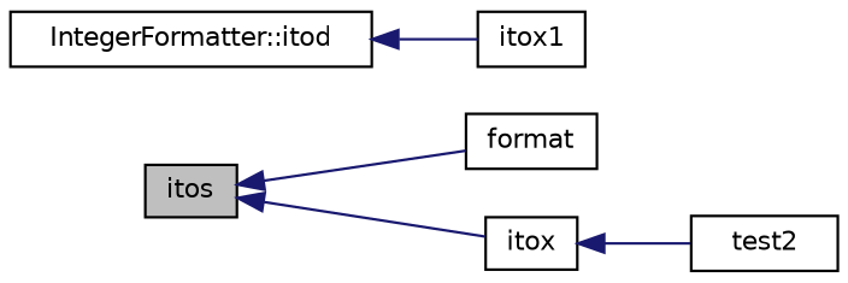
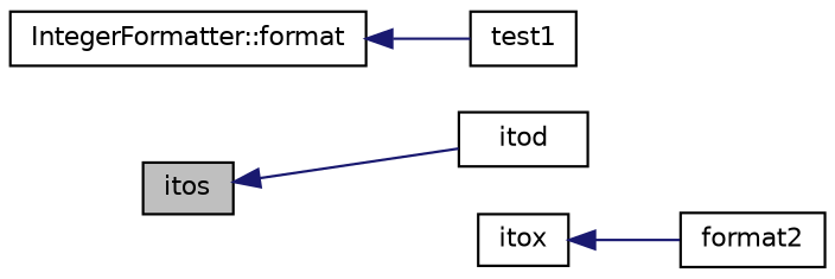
  digraph {
    rankdir=LR
    node [color=black fillcolor=white fontname=Helvetica fontsize=10 shape=record style=filled]
    edge [color=midnightblue dir=back fontname=Helvetica fontsize=10 labelfontname=Helvetica labelfontsize=10 style=solid]
    n1 [fillcolor=grey75 fontcolor=black height=0.2 label=itos width=0.4]
-   n2 [height=0.2 label=format width=0.4]
+   n2 [height=0.2 label=itod width=0.4]
    n3 [height=0.2 label=itox width=0.4]
-   n4 [height=0.2 label="IntegerFormatter::itod" width=0.4]
-   n5 [height=0.2 label=itox1 width=0.4]
-   n6 [height=0.2 label=test2 width=0.4]
+   n4 [height=0.2 label="IntegerFormatter::format" width=0.4]
+   n5 [height=0.2 label=test1 width=0.4]
+   n6 [height=0.2 label=format2 width=0.4]
    n1 -> n2
-   n1 -> n3
    n3 -> n6
    n4 -> n5
  }
